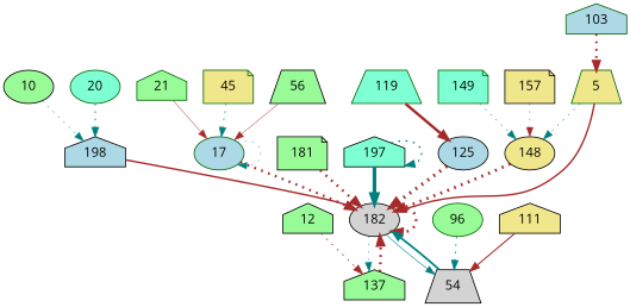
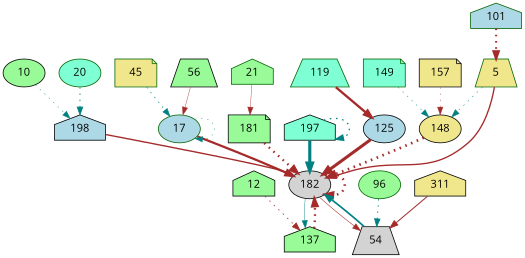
  digraph {
    fontname="Open Sans"
    rankdir=TB
    node [color=black fillcolor=palegreen fontname="Open Sans" shape=ellipse style=filled]
    edge [color=brown fontname="Open Sans" penwidth=0.50 style=dotted]
    n1 [color=darkgreen fillcolor=khaki label=5 shape=trapezium]
    n2 [fillcolor=khaki label=148]
    n3 [fillcolor=lightgrey label=182]
    n4 [label=137 shape=house]
    n5 [fillcolor=lightgrey label=54 shape=trapezium]
    n6 [label=10]
    n7 [fillcolor=lightblue label=198 shape=house]
    n8 [label=12 shape=house]
    n9 [color=darkgreen fillcolor=lightblue label=17]
    n10 [color=darkgreen fillcolor=aquamarine label=20]
    n11 [color=darkgreen label=21 shape=house]
    n12 [color=darkgreen fillcolor=aquamarine label=149 shape=note]
    n13 [fillcolor=khaki label=157 shape=note]
    n14 [color=darkgreen fillcolor=khaki label=45 shape=note]
    n15 [label=181 shape=note]
    n16 [label=56 shape=trapezium]
    n17 [fillcolor=aquamarine label=197 shape=house]
    n18 [color=darkgreen label=96]
-   n19 [color=darkgreen fillcolor=lightblue label=103 shape=house]
-   n20 [fillcolor=khaki label=111 shape=house]
+   n19 [color=darkgreen fillcolor=lightblue label=101 shape=house]
+   n20 [fillcolor=khaki label=311 shape=house]
    n21 [color=darkgreen fillcolor=aquamarine label=119 shape=trapezium]
    n22 [fillcolor=lightblue label=125]
    n1 -> n2 [color=teal penwidth=0.64]
    n1 -> n3 [penwidth=1.73 style=bold]
    n2 -> n3 [penwidth=3.52]
    n3 -> n3 [penwidth=3.17]
-   n3 -> n4 [color=teal penwidth=0.54]
-   n3 -> n5 [color=teal penwidth=0.70 style=bold]
+   n3 -> n4 [color=teal penwidth=0.54 style=bold]
+   n3 -> n5 [penwidth=0.70 style=bold]
    n4 -> n3 [penwidth=3.03]
    n5 -> n3 [color=teal penwidth=2.17 style=bold]
    n6 -> n7 [color=teal penwidth=0.55]
    n7 -> n3 [penwidth=1.77 style=bold]
    n8 -> n4 [penwidth=0.97]
-   n9 -> n3 [penwidth=2.89]
+   n9 -> n3 [penwidth=2.89 style=bold]
    n9 -> n9 [color=teal]
    n10 -> n7 [color=teal penwidth=1.09]
-   n11 -> n9 [style=bold]
+   n11 -> n15 [style=bold]
    n12 -> n2 [color=teal penwidth=0.61]
    n13 -> n2
    n14 -> n9 [color=teal penwidth=0.80]
    n15 -> n3 [penwidth=3.00]
    n16 -> n9 [style=bold]
    n17 -> n3 [color=teal penwidth=4.00 style=bold]
    n17 -> n17 [color=teal penwidth=1.61]
    n18 -> n5 [color=teal penwidth=1.02]
    n19 -> n1 [penwidth=2.64]
    n20 -> n5 [penwidth=1.29 style=bold]
    n21 -> n22 [penwidth=3.00 style=bold]
-   n22 -> n3 [penwidth=3.96]
+   n22 -> n3 [penwidth=3.96 style=bold]
  }
